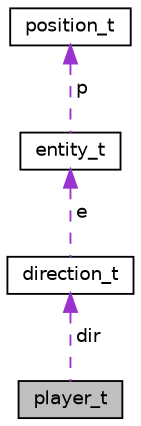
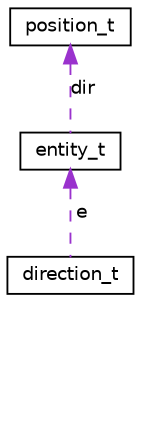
  digraph {
    node [color=black fillcolor=white fontname=Helvetica fontsize=10 shape=record style=filled]
    edge [color=darkorchid3 dir=back fontname=Helvetica fontsize=10 labelfontname=Helvetica labelfontsize=10 style=dashed]
-   n1 [fillcolor=grey75 fontcolor=black height=0.2 label=player_t width=0.4]
    n2 [height=0.2 label=direction_t width=0.4]
    n3 [height=0.2 label=entity_t width=0.4]
    n4 [height=0.2 label=position_t width=0.4]
-   n2 -> n1 [label=" dir"]
    n3 -> n2 [label=" e"]
-   n4 -> n3 [label=" p"]
+   n4 -> n3 [label=" dir"]
  }
